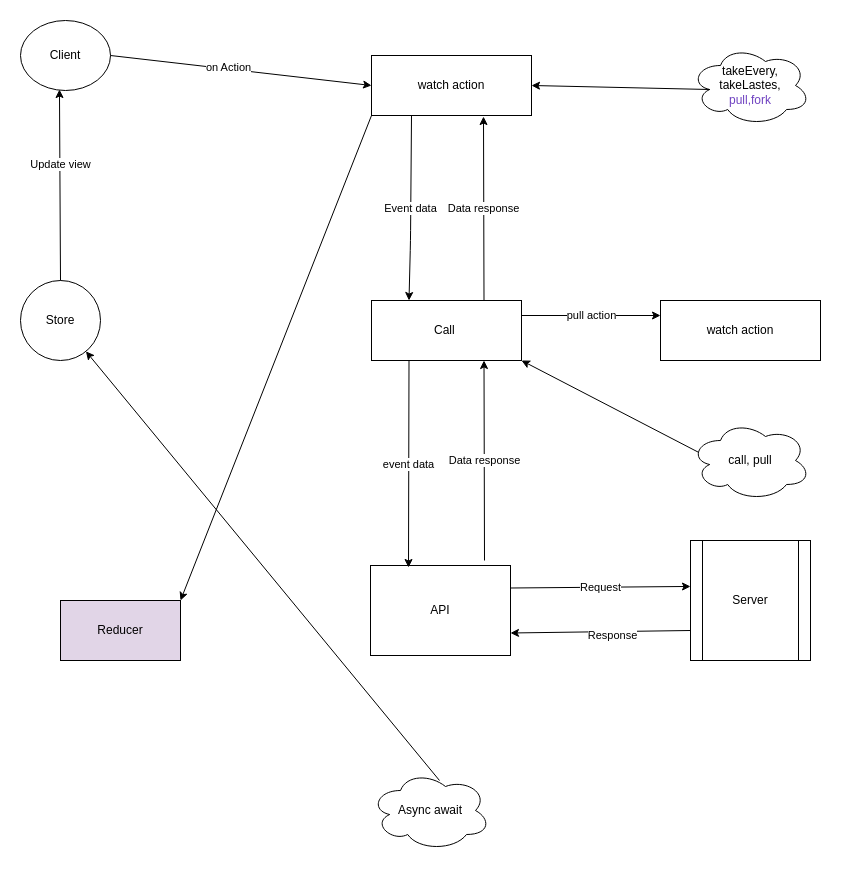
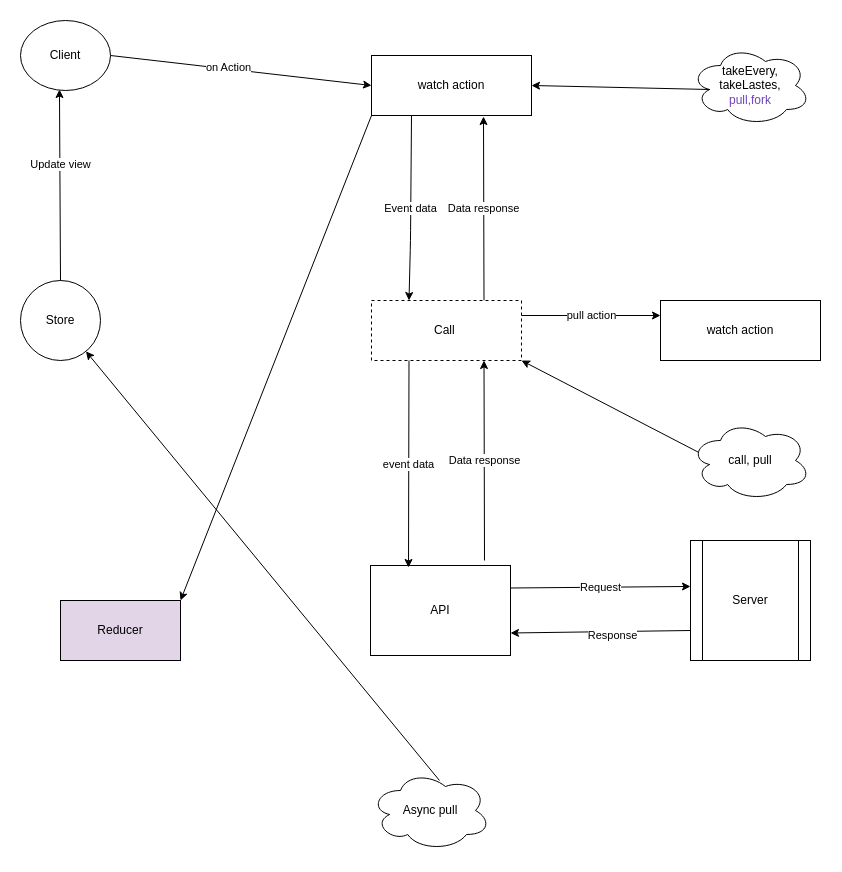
  <mxCell id="0" />
  <mxCell id="1" parent="0" />
  <mxCell id="2" value="Client" style="ellipse;whiteSpace=wrap;html=1;" vertex="1" parent="1"><mxGeometry x="20" y="20" width="90" height="70" as="geometry" /></mxCell>
  <mxCell id="3" value="watch action" style="rounded=0;whiteSpace=wrap;html=1;" vertex="1" parent="1"><mxGeometry x="371" y="55" width="160" height="60" as="geometry" /></mxCell>
  <mxCell id="4" value="Data response" style="rounded=0;orthogonalLoop=1;jettySize=auto;html=1;exitX=0.75;exitY=0;exitDx=0;exitDy=0;entryX=0.7;entryY=1.017;entryDx=0;entryDy=0;entryPerimeter=0;" edge="1" parent="1" source="5" target="3"><mxGeometry relative="1" as="geometry" /></mxCell>
- <mxCell id="5" value="Call&amp;nbsp;" style="rounded=0;whiteSpace=wrap;html=1;" vertex="1" parent="1"><mxGeometry x="371" y="300" width="150" height="60" as="geometry" /></mxCell>
+ <mxCell id="5" value="Call&amp;nbsp;" style="rounded=0;whiteSpace=wrap;html=1;dashed=1;" vertex="1" parent="1"><mxGeometry x="371" y="300" width="150" height="60" as="geometry" /></mxCell>
  <mxCell id="6" value="Data response" style="rounded=0;orthogonalLoop=1;jettySize=auto;html=1;entryX=0.75;entryY=1;entryDx=0;entryDy=0;" edge="1" parent="1" target="5"><mxGeometry relative="1" as="geometry"><mxPoint x="484" y="560" as="sourcePoint" /><Array as="points" /></mxGeometry></mxCell>
  <mxCell id="7" value="API" style="rounded=0;whiteSpace=wrap;html=1;" vertex="1" parent="1"><mxGeometry x="370" y="565" width="140" height="90" as="geometry" /></mxCell>
  <mxCell id="8" value="Reducer" style="rounded=0;whiteSpace=wrap;html=1;fillColor=#e1d5e7;" vertex="1" parent="1"><mxGeometry x="60" y="600" width="120" height="60" as="geometry" /></mxCell>
  <mxCell id="9" value="Server" style="shape=process;whiteSpace=wrap;html=1;backgroundOutline=1;" vertex="1" parent="1"><mxGeometry x="690" y="540" width="120" height="120" as="geometry" /></mxCell>
  <mxCell id="10" value="Request" style="endArrow=classic;html=1;exitX=1;exitY=0.25;exitDx=0;exitDy=0;entryX=0;entryY=0.383;entryDx=0;entryDy=0;entryPerimeter=0;" edge="1" parent="1" source="7" target="9"><mxGeometry width="50" height="50" relative="1" as="geometry"><mxPoint x="390" y="330" as="sourcePoint" /><mxPoint x="640" y="343" as="targetPoint" /></mxGeometry></mxCell>
  <mxCell id="11" value="" style="endArrow=classic;html=1;exitX=0;exitY=0.75;exitDx=0;exitDy=0;entryX=1;entryY=0.75;entryDx=0;entryDy=0;" edge="1" parent="1" source="9" target="7"><mxGeometry width="50" height="50" relative="1" as="geometry"><mxPoint x="390" y="330" as="sourcePoint" /><mxPoint x="440" y="280" as="targetPoint" /></mxGeometry></mxCell>
  <mxCell id="12" value="Response" style="edgeLabel;html=1;align=center;verticalAlign=middle;resizable=0;points=[];" vertex="1" connectable="0" parent="11"><mxGeometry x="-0.182" y="3" relative="1" as="geometry"><mxPoint x="-4.21" as="offset" /></mxGeometry></mxCell>
  <mxCell id="13" value="Event data" style="endArrow=classic;html=1;exitX=0.25;exitY=1;exitDx=0;exitDy=0;entryX=0.25;entryY=0;entryDx=0;entryDy=0;" edge="1" parent="1" source="3" target="5"><mxGeometry width="50" height="50" relative="1" as="geometry"><mxPoint x="390" y="330" as="sourcePoint" /><mxPoint x="410" y="250" as="targetPoint" /><Array as="points"><mxPoint x="410" y="240" /></Array></mxGeometry></mxCell>
  <mxCell id="14" value="event data" style="endArrow=classic;html=1;exitX=0.25;exitY=1;exitDx=0;exitDy=0;" edge="1" parent="1" source="5"><mxGeometry width="50" height="50" relative="1" as="geometry"><mxPoint x="390" y="330" as="sourcePoint" /><mxPoint x="408" y="567" as="targetPoint" /></mxGeometry></mxCell>
  <mxCell id="15" value="" style="endArrow=classic;html=1;exitX=1;exitY=0.5;exitDx=0;exitDy=0;entryX=0;entryY=0.5;entryDx=0;entryDy=0;" edge="1" parent="1" source="2" target="3"><mxGeometry width="50" height="50" relative="1" as="geometry"><mxPoint x="390" y="330" as="sourcePoint" /><mxPoint x="440" y="280" as="targetPoint" /></mxGeometry></mxCell>
  <mxCell id="16" value="on Action" style="edgeLabel;html=1;align=center;verticalAlign=middle;resizable=0;points=[];" vertex="1" connectable="0" parent="15"><mxGeometry x="-0.104" y="2" relative="1" as="geometry"><mxPoint as="offset" /></mxGeometry></mxCell>
  <mxCell id="17" value="" style="endArrow=classic;html=1;exitX=0;exitY=1;exitDx=0;exitDy=0;entryX=1;entryY=0;entryDx=0;entryDy=0;" edge="1" parent="1" source="3" target="8"><mxGeometry width="50" height="50" relative="1" as="geometry"><mxPoint x="390" y="330" as="sourcePoint" /><mxPoint x="440" y="280" as="targetPoint" /></mxGeometry></mxCell>
  <mxCell id="18" value="watch action" style="rounded=0;whiteSpace=wrap;html=1;" vertex="1" parent="1"><mxGeometry x="660" y="300" width="160" height="60" as="geometry" /></mxCell>
  <mxCell id="19" value="pull action" style="endArrow=classic;html=1;exitX=1;exitY=0.25;exitDx=0;exitDy=0;entryX=0;entryY=0.25;entryDx=0;entryDy=0;" edge="1" parent="1" source="5" target="18"><mxGeometry width="50" height="50" relative="1" as="geometry"><mxPoint x="390" y="380" as="sourcePoint" /><mxPoint x="440" y="330" as="targetPoint" /></mxGeometry></mxCell>
- <mxCell id="20" value="Async await" style="ellipse;shape=cloud;whiteSpace=wrap;html=1;" vertex="1" parent="1"><mxGeometry x="370" y="770" width="120" height="80" as="geometry" /></mxCell>
+ <mxCell id="20" value="Async pull" style="ellipse;shape=cloud;whiteSpace=wrap;html=1;" vertex="1" parent="1"><mxGeometry x="370" y="770" width="120" height="80" as="geometry" /></mxCell>
  <mxCell id="21" value="" style="endArrow=classic;html=1;exitX=0.575;exitY=0.125;exitDx=0;exitDy=0;exitPerimeter=0;" edge="1" parent="1" source="20" target="26"><mxGeometry width="50" height="50" relative="1" as="geometry"><mxPoint x="390" y="640" as="sourcePoint" /><mxPoint x="420" y="670" as="targetPoint" /></mxGeometry></mxCell>
  <mxCell id="22" value="takeEvery, takeLastes,&lt;br&gt;&lt;span style=&quot;color: rgb(111 , 66 , 193) ; font-family: , &amp;#34;consolas&amp;#34; , &amp;#34;liberation mono&amp;#34; , &amp;#34;menlo&amp;#34; , monospace ; background-color: rgb(255 , 255 , 255)&quot;&gt;pull,&lt;/span&gt;&lt;span style=&quot;color: rgb(111 , 66 , 193) ; font-family: , &amp;#34;consolas&amp;#34; , &amp;#34;liberation mono&amp;#34; , &amp;#34;menlo&amp;#34; , monospace ; background-color: rgb(255 , 255 , 255)&quot;&gt;fork&lt;/span&gt;&lt;br&gt;" style="ellipse;shape=cloud;whiteSpace=wrap;html=1;" vertex="1" parent="1"><mxGeometry x="690" y="45" width="120" height="80" as="geometry" /></mxCell>
  <mxCell id="23" value="" style="endArrow=classic;html=1;exitX=0.16;exitY=0.55;exitDx=0;exitDy=0;exitPerimeter=0;entryX=1;entryY=0.5;entryDx=0;entryDy=0;" edge="1" parent="1" source="22" target="3"><mxGeometry width="50" height="50" relative="1" as="geometry"><mxPoint x="390" y="270" as="sourcePoint" /><mxPoint x="440" y="220" as="targetPoint" /></mxGeometry></mxCell>
  <mxCell id="24" value="call, pull" style="ellipse;shape=cloud;whiteSpace=wrap;html=1;" vertex="1" parent="1"><mxGeometry x="690" y="420" width="120" height="80" as="geometry" /></mxCell>
  <mxCell id="25" value="" style="endArrow=classic;html=1;exitX=0.07;exitY=0.4;exitDx=0;exitDy=0;exitPerimeter=0;entryX=1;entryY=1;entryDx=0;entryDy=0;" edge="1" parent="1" source="24" target="5"><mxGeometry width="50" height="50" relative="1" as="geometry"><mxPoint x="390" y="460" as="sourcePoint" /><mxPoint x="440" y="410" as="targetPoint" /><Array as="points" /></mxGeometry></mxCell>
  <mxCell id="26" value="Store" style="ellipse;whiteSpace=wrap;html=1;aspect=fixed;" vertex="1" parent="1"><mxGeometry x="20" y="280" width="80" height="80" as="geometry" /></mxCell>
  <mxCell id="27" value="" style="endArrow=classic;html=1;exitX=0.5;exitY=0;exitDx=0;exitDy=0;entryX=0.433;entryY=0.986;entryDx=0;entryDy=0;entryPerimeter=0;" edge="1" parent="1" source="26" target="2"><mxGeometry width="50" height="50" relative="1" as="geometry"><mxPoint x="390" y="360" as="sourcePoint" /><mxPoint x="440" y="310" as="targetPoint" /></mxGeometry></mxCell>
  <mxCell id="28" value="Update view" style="edgeLabel;html=1;align=center;verticalAlign=middle;resizable=0;points=[];" vertex="1" connectable="0" parent="27"><mxGeometry x="0.221" relative="1" as="geometry"><mxPoint as="offset" /></mxGeometry></mxCell>
